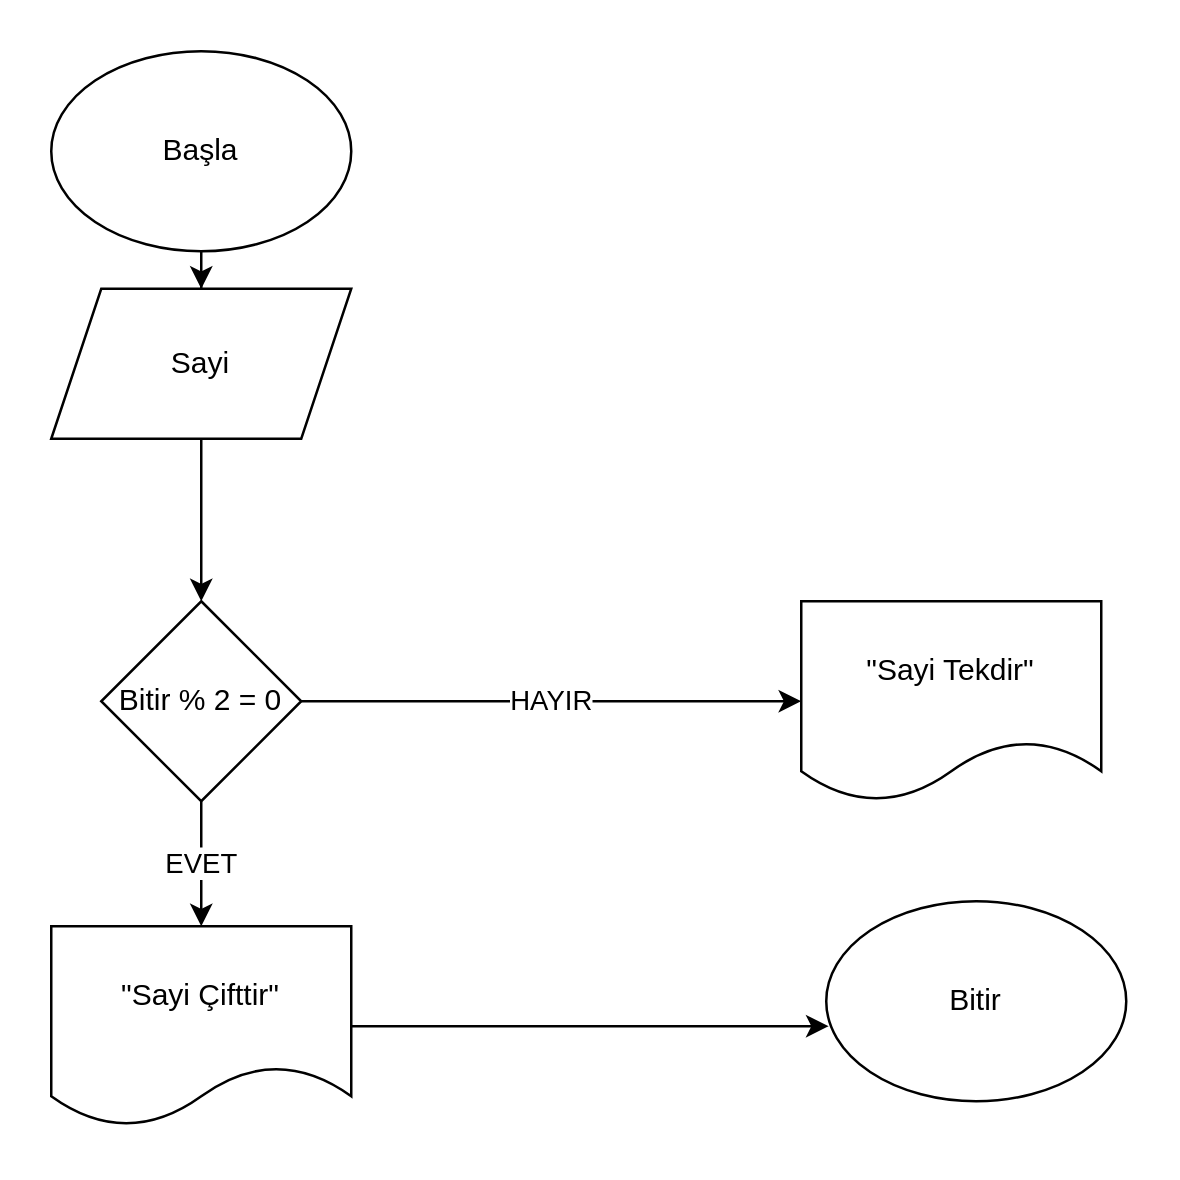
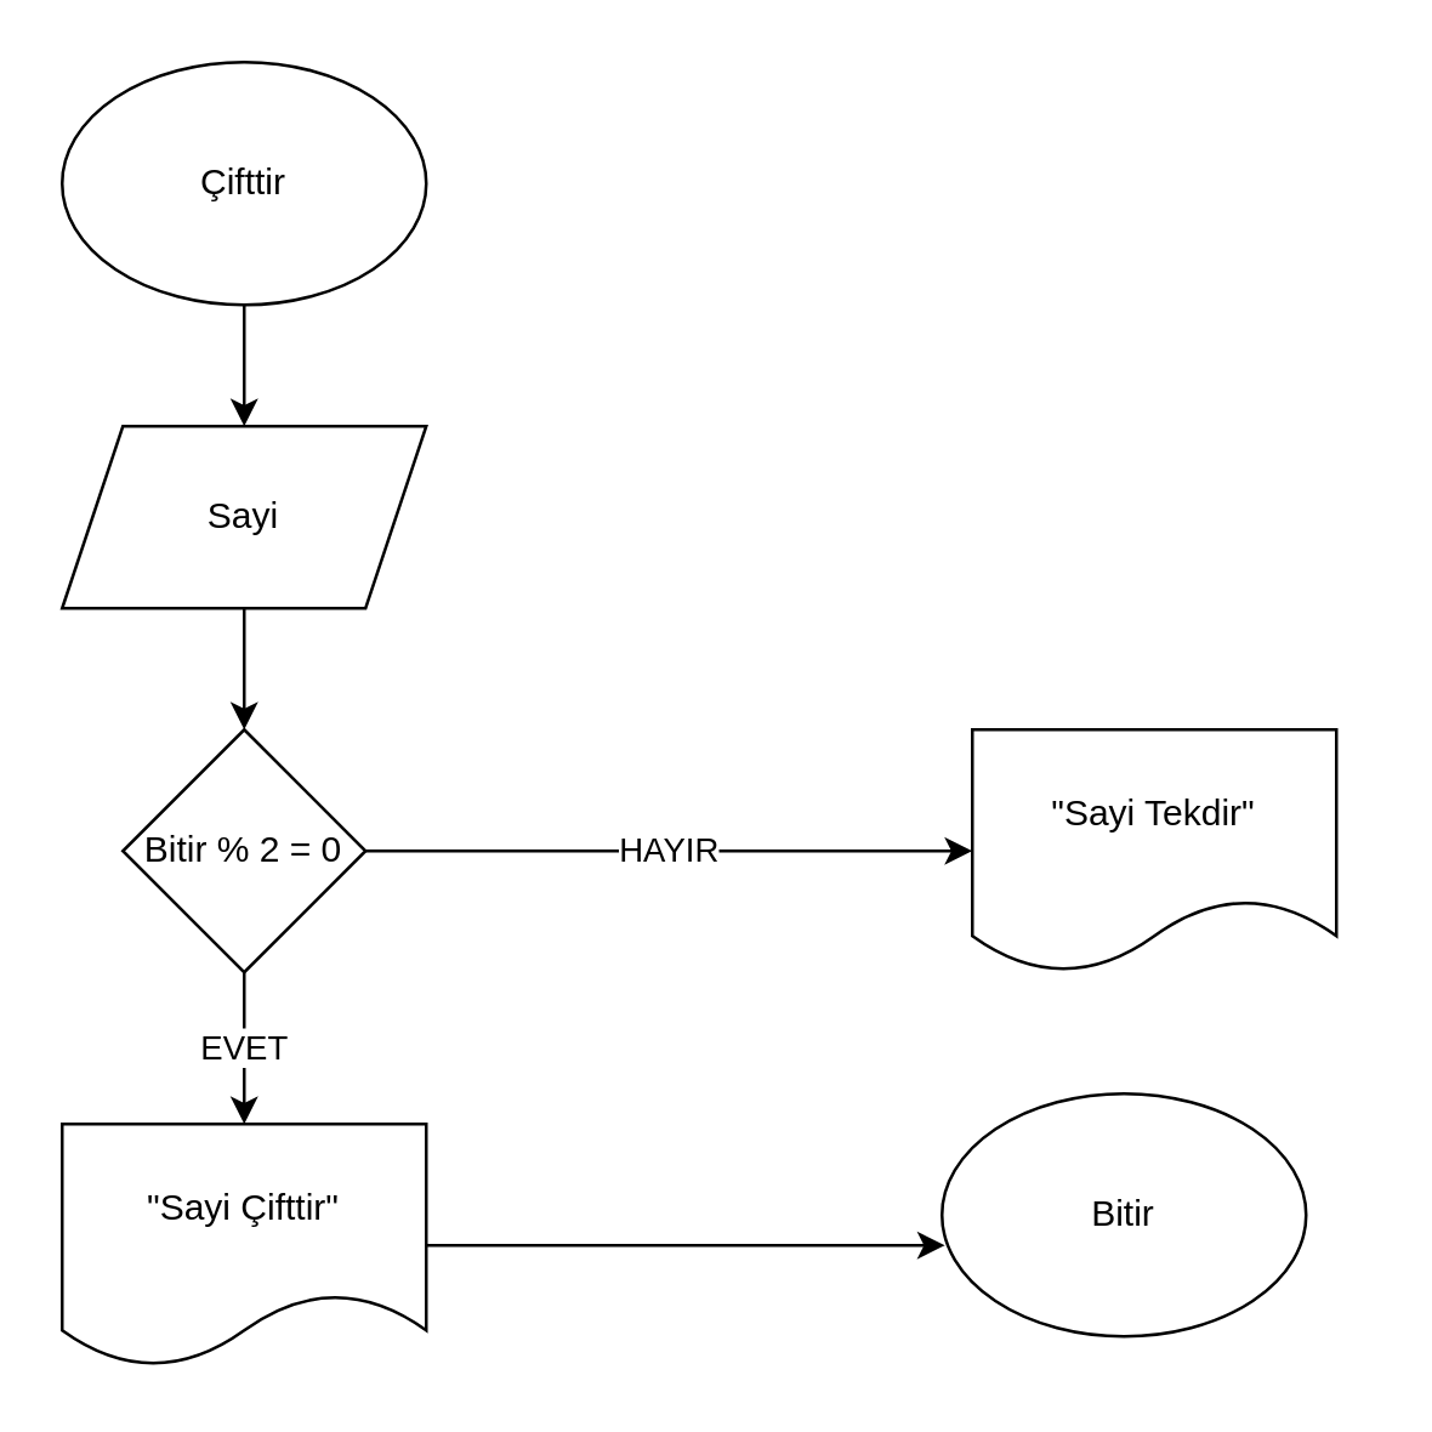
  <mxCell id="0" />
  <mxCell id="1" parent="0" />
  <mxCell id="2" value="" style="edgeStyle=orthogonalEdgeStyle;rounded=0;orthogonalLoop=1;jettySize=auto;html=1;" edge="1" parent="1" source="3" target="5"><mxGeometry relative="1" as="geometry" /></mxCell>
- <mxCell id="3" value="Başla" style="ellipse;whiteSpace=wrap;html=1;" vertex="1" parent="1"><mxGeometry x="20" y="20" width="120" height="80" as="geometry" /></mxCell>
+ <mxCell id="3" value="Çifttir" style="ellipse;whiteSpace=wrap;html=1;" vertex="1" parent="1"><mxGeometry x="20" y="20" width="120" height="80" as="geometry" /></mxCell>
  <mxCell id="4" value="" style="edgeStyle=orthogonalEdgeStyle;rounded=0;orthogonalLoop=1;jettySize=auto;html=1;" edge="1" parent="1" source="5" target="8"><mxGeometry relative="1" as="geometry" /></mxCell>
- <mxCell id="5" value="Sayi" style="shape=parallelogram;perimeter=parallelogramPerimeter;whiteSpace=wrap;html=1;fixedSize=1;" vertex="1" parent="1"><mxGeometry x="20" y="115" width="120" height="60" as="geometry" /></mxCell>
+ <mxCell id="5" value="Sayi" style="shape=parallelogram;perimeter=parallelogramPerimeter;whiteSpace=wrap;html=1;fixedSize=1;" vertex="1" parent="1"><mxGeometry x="20" y="140" width="120" height="60" as="geometry" /></mxCell>
  <mxCell id="6" value="EVET" style="edgeStyle=orthogonalEdgeStyle;rounded=0;orthogonalLoop=1;jettySize=auto;html=1;" edge="1" parent="1" source="8" target="10"><mxGeometry relative="1" as="geometry" /></mxCell>
  <mxCell id="7" value="HAYIR" style="edgeStyle=orthogonalEdgeStyle;rounded=0;orthogonalLoop=1;jettySize=auto;html=1;entryX=0;entryY=0.5;entryDx=0;entryDy=0;" edge="1" parent="1" source="8" target="11"><mxGeometry relative="1" as="geometry" /></mxCell>
  <mxCell id="8" value="Bitir % 2 = 0" style="rhombus;whiteSpace=wrap;html=1;" vertex="1" parent="1"><mxGeometry x="40" y="240" width="80" height="80" as="geometry" /></mxCell>
  <mxCell id="9" style="edgeStyle=orthogonalEdgeStyle;rounded=0;orthogonalLoop=1;jettySize=auto;html=1;entryX=0.008;entryY=0.625;entryDx=0;entryDy=0;entryPerimeter=0;" edge="1" parent="1" source="10" target="12"><mxGeometry relative="1" as="geometry" /></mxCell>
  <mxCell id="10" value="&quot;Sayi Çifttir&quot;" style="shape=document;whiteSpace=wrap;html=1;boundedLbl=1;" vertex="1" parent="1"><mxGeometry x="20" y="370" width="120" height="80" as="geometry" /></mxCell>
  <mxCell id="11" value="&quot;Sayi Tekdir&quot;" style="shape=document;whiteSpace=wrap;html=1;boundedLbl=1;" vertex="1" parent="1"><mxGeometry x="320" y="240" width="120" height="80" as="geometry" /></mxCell>
- <mxCell id="12" value="Bitir" style="ellipse;whiteSpace=wrap;html=1;" vertex="1" parent="1"><mxGeometry x="330" y="360" width="120" height="80" as="geometry" /></mxCell>
+ <mxCell id="12" value="Bitir" style="ellipse;whiteSpace=wrap;html=1;" vertex="1" parent="1"><mxGeometry x="310" y="360" width="120" height="80" as="geometry" /></mxCell>
